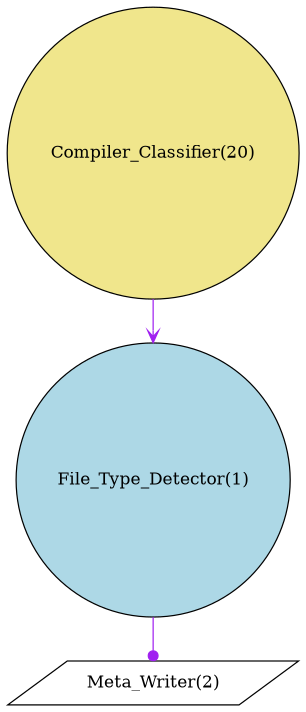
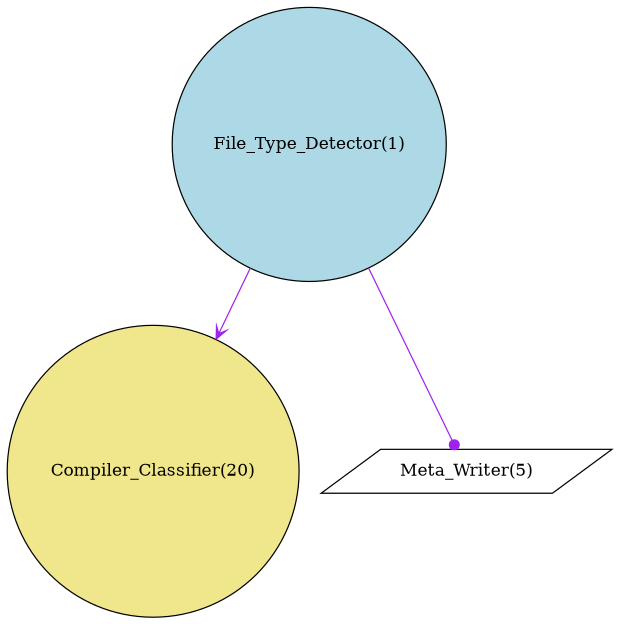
  digraph {
    node [shape=circle style=filled]
    edge [color=purple]
    n1 [fillcolor=lightblue label="File_Type_Detector(1)"]
    n2 [fillcolor=khaki label="Compiler_Classifier(20)"]
-   n3 [fillcolor=white label="Meta_Writer(2)" shape=parallelogram]
-   n2 -> n1 [arrowhead=vee]
+   n3 [fillcolor=white label="Meta_Writer(5)" shape=parallelogram]
+   n1 -> n2 [arrowhead=vee]
    n1 -> n3 [arrowhead=dot]
  }
